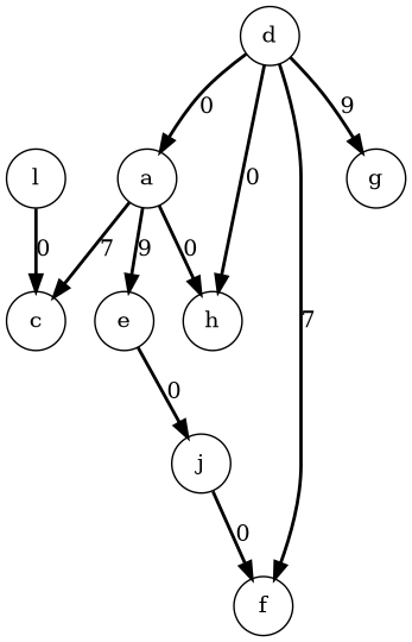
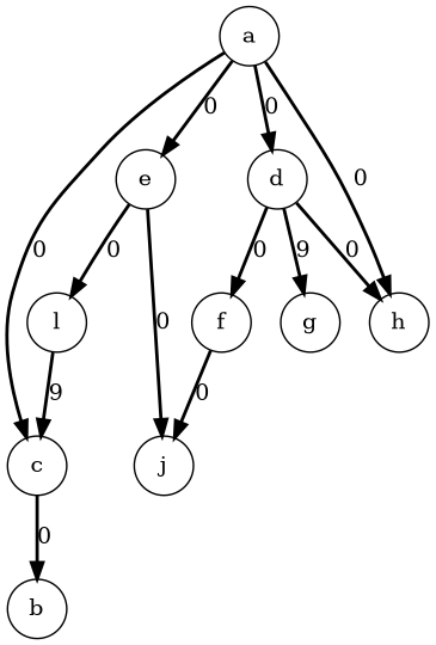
  digraph {
    rankdir=TB
    node [fillcolor=white shape=circle style=filled]
    edge [color=black dir=forward penwidth=2]
    a
    c
    d
    e
    h
+   b
    f
    g
    j
    l
-   a -> c [label=7]
-   d -> a [label=0]
-   a -> e [label=9]
+   a -> c [label=0]
+   a -> d [label=0]
+   a -> e [label=0]
    a -> h [label=0]
+   c -> b [label=0]
    d -> h [label=0]
-   d -> f [label=7]
+   d -> f [label=0]
    d -> g [label=9]
    e -> j [label=0]
-   j -> f [label=0]
-   l -> c [label=0]
+   e -> l [label=0]
+   f -> j [label=0]
+   l -> c [label=9]
  }
